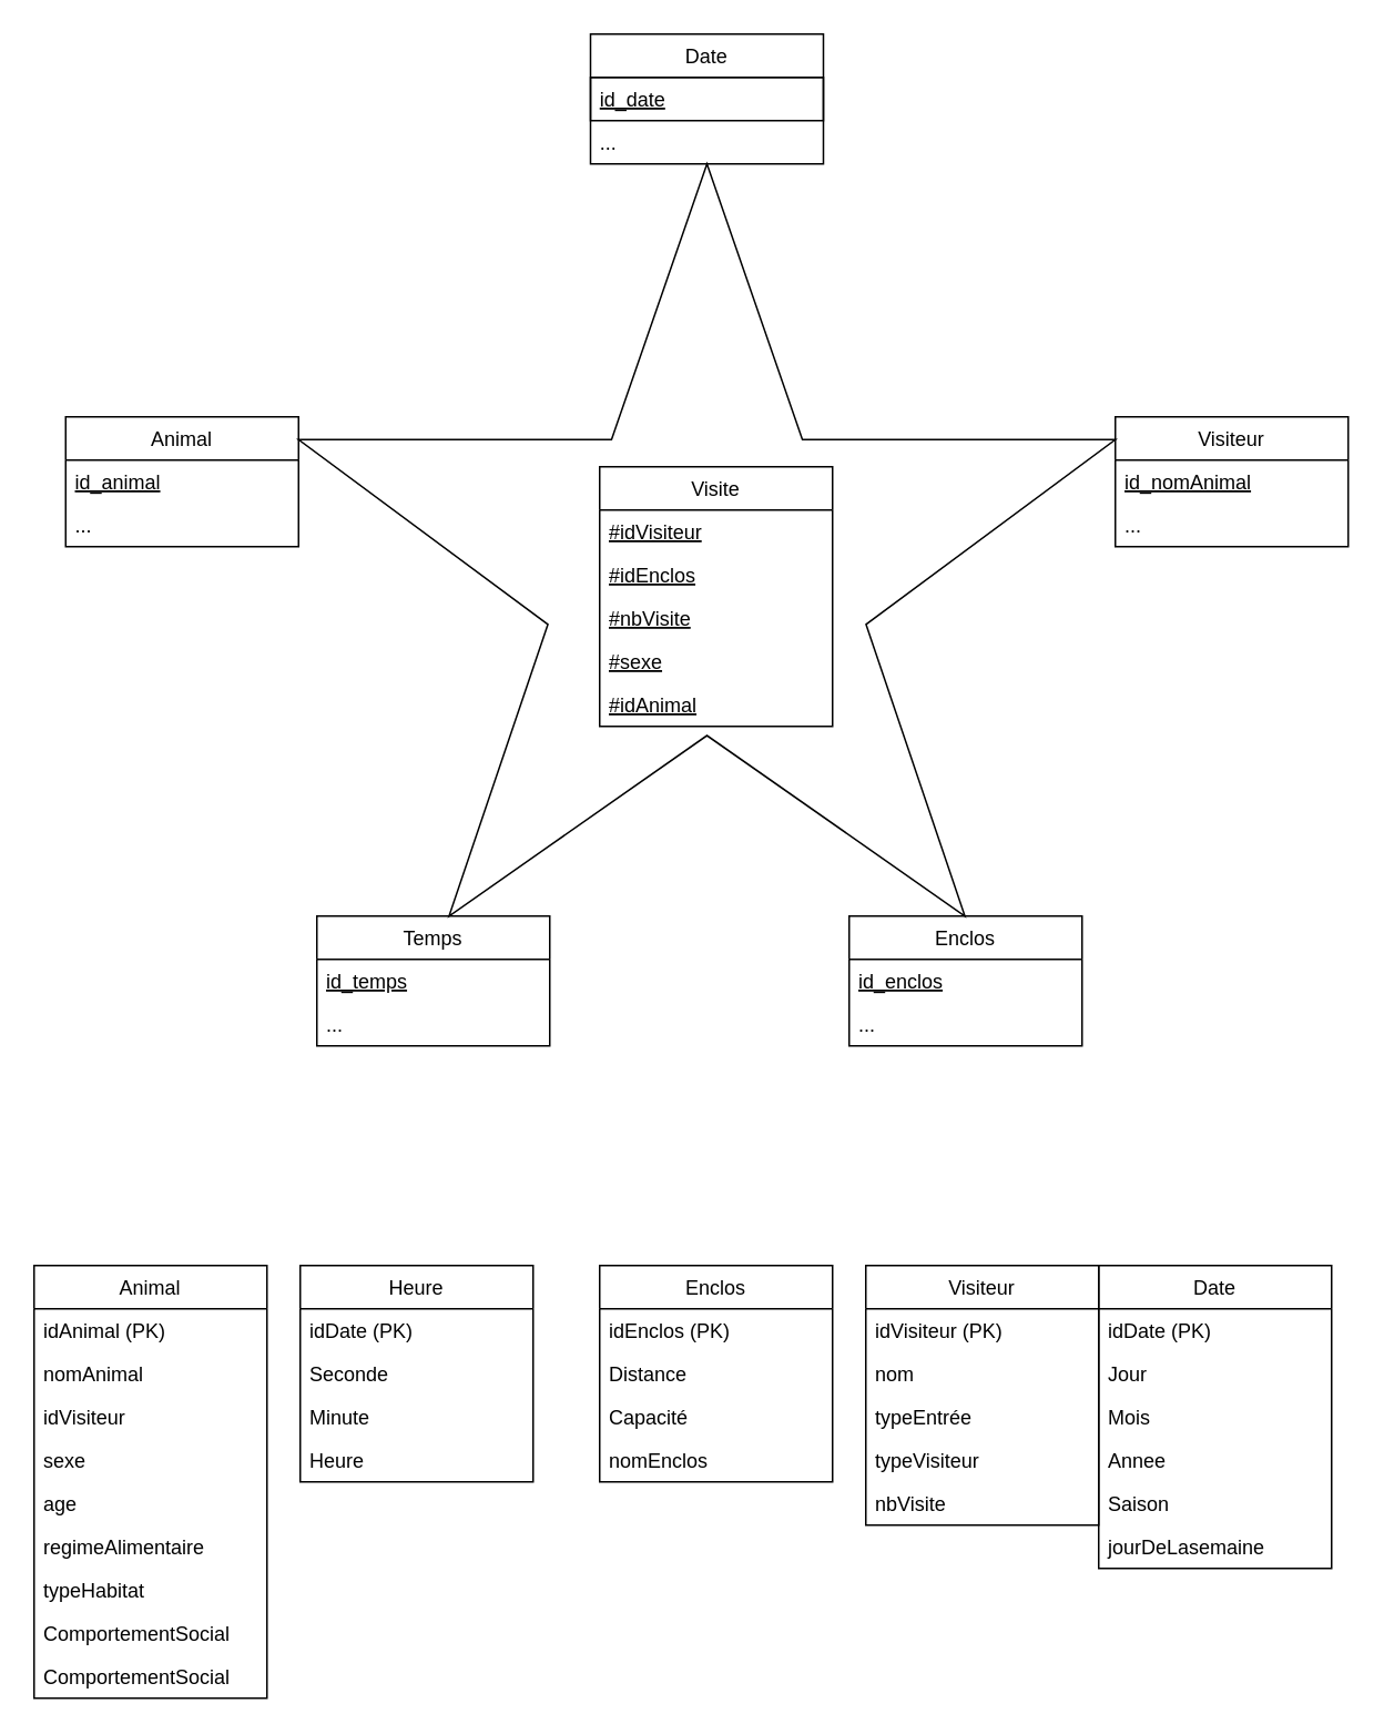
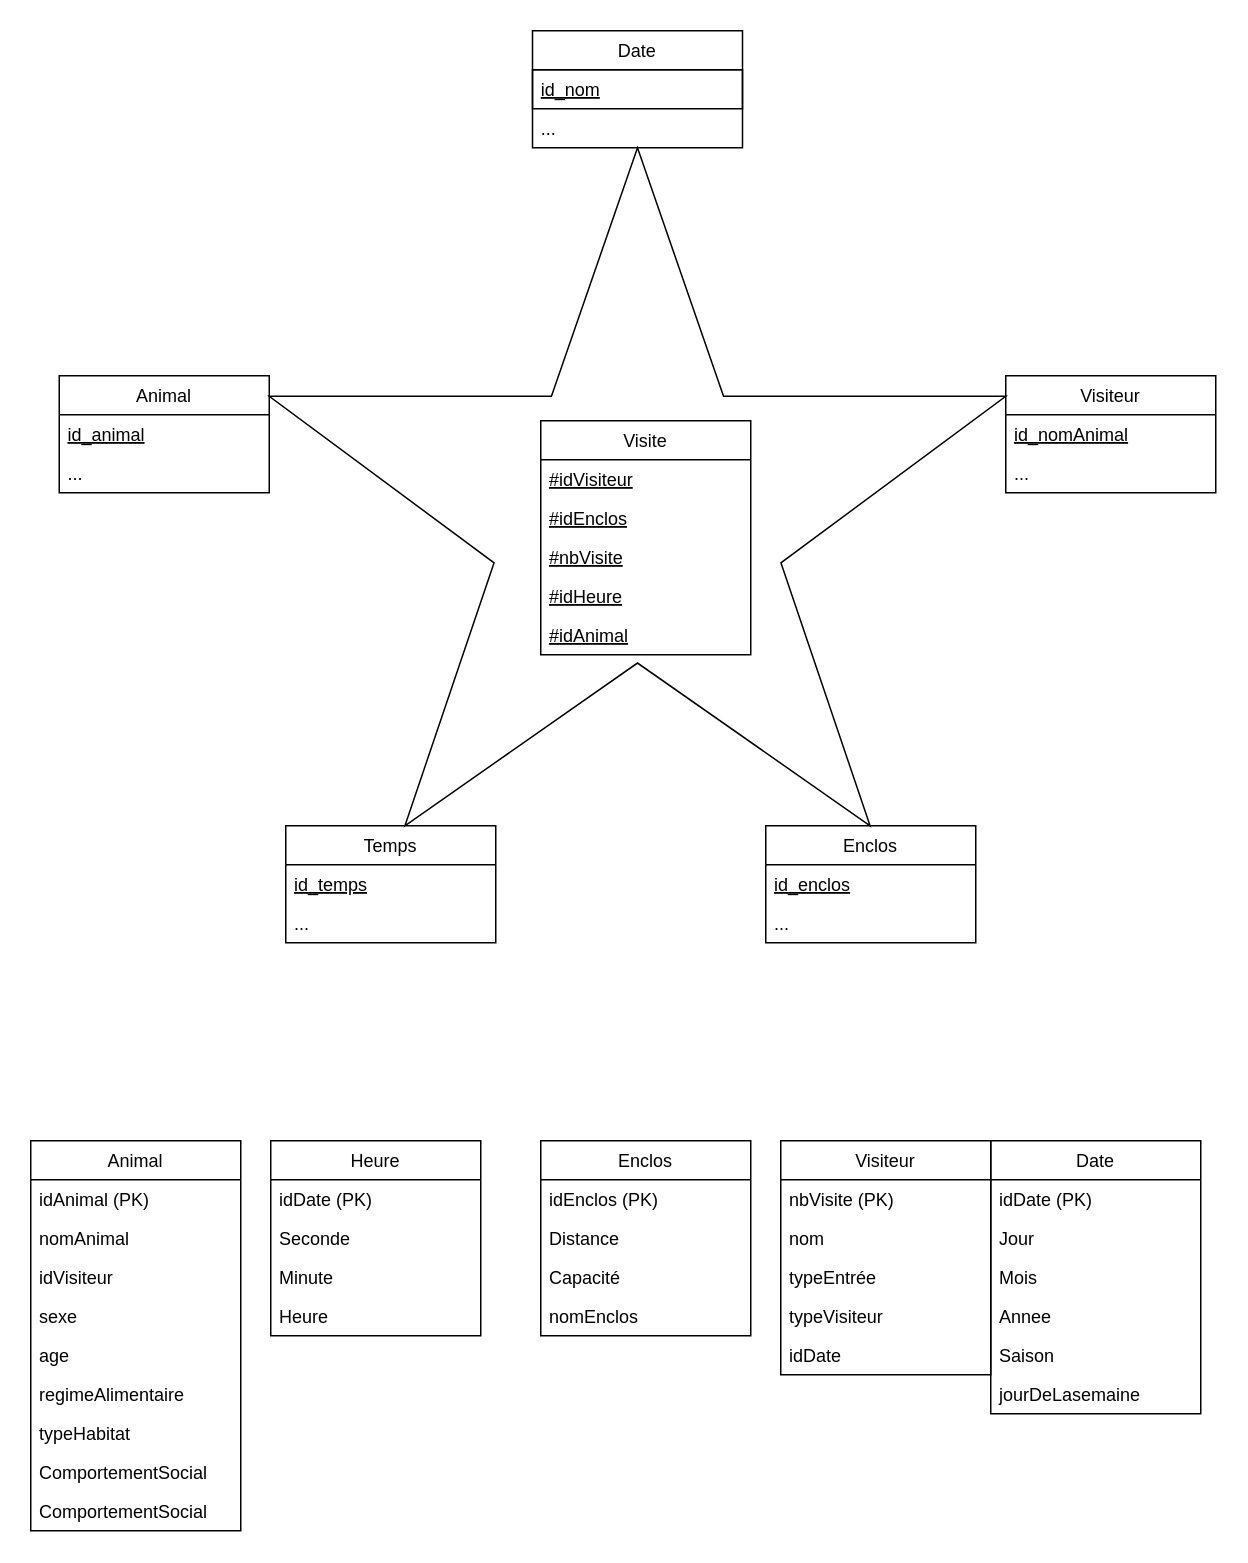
  <mxCell id="0" />
  <mxCell id="1" parent="0" />
  <mxCell id="2" value="" style="verticalLabelPosition=bottom;verticalAlign=top;html=1;shape=mxgraph.basic.star" vertex="1" parent="1"><mxGeometry x="179" y="98" width="491" height="452" as="geometry" /></mxCell>
  <mxCell id="3" value="Visite" style="swimlane;fontStyle=0;childLayout=stackLayout;horizontal=1;startSize=26;fillColor=none;horizontalStack=0;resizeParent=1;resizeParentMax=0;resizeLast=0;collapsible=1;marginBottom=0;" vertex="1" parent="1"><mxGeometry x="360" y="280" width="140" height="156" as="geometry" /></mxCell>
  <mxCell id="4" value="#idVisiteur" style="text;strokeColor=none;fillColor=none;align=left;verticalAlign=top;spacingLeft=4;spacingRight=4;overflow=hidden;rotatable=0;points=[[0,0.5],[1,0.5]];portConstraint=eastwest;fontStyle=4" vertex="1" parent="3"><mxGeometry y="26" width="140" height="26" as="geometry" /></mxCell>
  <mxCell id="5" value="#idEnclos" style="text;strokeColor=none;fillColor=none;align=left;verticalAlign=top;spacingLeft=4;spacingRight=4;overflow=hidden;rotatable=0;points=[[0,0.5],[1,0.5]];portConstraint=eastwest;fontStyle=4" vertex="1" parent="3"><mxGeometry y="52" width="140" height="26" as="geometry" /></mxCell>
  <mxCell id="6" value="#nbVisite" style="text;strokeColor=none;fillColor=none;align=left;verticalAlign=top;spacingLeft=4;spacingRight=4;overflow=hidden;rotatable=0;points=[[0,0.5],[1,0.5]];portConstraint=eastwest;fontStyle=4" vertex="1" parent="3"><mxGeometry y="78" width="140" height="26" as="geometry" /></mxCell>
- <mxCell id="7" value="#sexe" style="text;strokeColor=none;fillColor=none;align=left;verticalAlign=top;spacingLeft=4;spacingRight=4;overflow=hidden;rotatable=0;points=[[0,0.5],[1,0.5]];portConstraint=eastwest;fontStyle=4" vertex="1" parent="3"><mxGeometry y="104" width="140" height="26" as="geometry" /></mxCell>
+ <mxCell id="7" value="#idHeure" style="text;strokeColor=none;fillColor=none;align=left;verticalAlign=top;spacingLeft=4;spacingRight=4;overflow=hidden;rotatable=0;points=[[0,0.5],[1,0.5]];portConstraint=eastwest;fontStyle=4" vertex="1" parent="3"><mxGeometry y="104" width="140" height="26" as="geometry" /></mxCell>
  <mxCell id="8" value="#idAnimal" style="text;strokeColor=none;fillColor=none;align=left;verticalAlign=top;spacingLeft=4;spacingRight=4;overflow=hidden;rotatable=0;points=[[0,0.5],[1,0.5]];portConstraint=eastwest;fontStyle=4" vertex="1" parent="3"><mxGeometry y="130" width="140" height="26" as="geometry" /></mxCell>
  <mxCell id="9" value="Animal" style="swimlane;fontStyle=0;childLayout=stackLayout;horizontal=1;startSize=26;fillColor=none;horizontalStack=0;resizeParent=1;resizeParentMax=0;resizeLast=0;collapsible=1;marginBottom=0;" vertex="1" parent="1"><mxGeometry x="39" y="250" width="140" height="78" as="geometry"><mxRectangle x="74" y="230" width="80" height="30" as="alternateBounds" /></mxGeometry></mxCell>
  <mxCell id="10" value="id_animal " style="text;strokeColor=none;fillColor=none;align=left;verticalAlign=top;spacingLeft=4;spacingRight=4;overflow=hidden;rotatable=0;points=[[0,0.5],[1,0.5]];portConstraint=eastwest;fontStyle=4" vertex="1" parent="9"><mxGeometry y="26" width="140" height="26" as="geometry" /></mxCell>
  <mxCell id="11" value="..." style="text;strokeColor=none;fillColor=none;align=left;verticalAlign=top;spacingLeft=4;spacingRight=4;overflow=hidden;rotatable=0;points=[[0,0.5],[1,0.5]];portConstraint=eastwest;" vertex="1" parent="9"><mxGeometry y="52" width="140" height="26" as="geometry" /></mxCell>
  <mxCell id="12" value="Visiteur" style="swimlane;fontStyle=0;childLayout=stackLayout;horizontal=1;startSize=26;fillColor=none;horizontalStack=0;resizeParent=1;resizeParentMax=0;resizeLast=0;collapsible=1;marginBottom=0;" vertex="1" parent="1"><mxGeometry x="670" y="250" width="140" height="78" as="geometry" /></mxCell>
  <mxCell id="13" value="id_nomAnimal" style="text;strokeColor=none;fillColor=none;align=left;verticalAlign=top;spacingLeft=4;spacingRight=4;overflow=hidden;rotatable=0;points=[[0,0.5],[1,0.5]];portConstraint=eastwest;fontStyle=4" vertex="1" parent="12"><mxGeometry y="26" width="140" height="26" as="geometry" /></mxCell>
  <mxCell id="14" value="..." style="text;strokeColor=none;fillColor=none;align=left;verticalAlign=top;spacingLeft=4;spacingRight=4;overflow=hidden;rotatable=0;points=[[0,0.5],[1,0.5]];portConstraint=eastwest;" vertex="1" parent="12"><mxGeometry y="52" width="140" height="26" as="geometry" /></mxCell>
  <mxCell id="15" value="Enclos" style="swimlane;fontStyle=0;childLayout=stackLayout;horizontal=1;startSize=26;fillColor=none;horizontalStack=0;resizeParent=1;resizeParentMax=0;resizeLast=0;collapsible=1;marginBottom=0;" vertex="1" parent="1"><mxGeometry x="510" y="550" width="140" height="78" as="geometry" /></mxCell>
  <mxCell id="16" value="id_enclos" style="text;strokeColor=none;fillColor=none;align=left;verticalAlign=top;spacingLeft=4;spacingRight=4;overflow=hidden;rotatable=0;points=[[0,0.5],[1,0.5]];portConstraint=eastwest;fontStyle=4" vertex="1" parent="15"><mxGeometry y="26" width="140" height="26" as="geometry" /></mxCell>
  <mxCell id="17" value="..." style="text;strokeColor=none;fillColor=none;align=left;verticalAlign=top;spacingLeft=4;spacingRight=4;overflow=hidden;rotatable=0;points=[[0,0.5],[1,0.5]];portConstraint=eastwest;" vertex="1" parent="15"><mxGeometry y="52" width="140" height="26" as="geometry" /></mxCell>
  <mxCell id="18" value="Temps" style="swimlane;fontStyle=0;childLayout=stackLayout;horizontal=1;startSize=26;fillColor=none;horizontalStack=0;resizeParent=1;resizeParentMax=0;resizeLast=0;collapsible=1;marginBottom=0;" vertex="1" parent="1"><mxGeometry x="190" y="550" width="140" height="78" as="geometry" /></mxCell>
  <mxCell id="19" value="id_temps" style="text;strokeColor=none;fillColor=none;align=left;verticalAlign=top;spacingLeft=4;spacingRight=4;overflow=hidden;rotatable=0;points=[[0,0.5],[1,0.5]];portConstraint=eastwest;fontStyle=4" vertex="1" parent="18"><mxGeometry y="26" width="140" height="26" as="geometry" /></mxCell>
  <mxCell id="20" value="..." style="text;strokeColor=none;fillColor=none;align=left;verticalAlign=top;spacingLeft=4;spacingRight=4;overflow=hidden;rotatable=0;points=[[0,0.5],[1,0.5]];portConstraint=eastwest;" vertex="1" parent="18"><mxGeometry y="52" width="140" height="26" as="geometry" /></mxCell>
  <mxCell id="21" value="Date" style="swimlane;fontStyle=0;childLayout=stackLayout;horizontal=1;startSize=26;fillColor=none;horizontalStack=0;resizeParent=1;resizeParentMax=0;resizeLast=0;collapsible=1;marginBottom=0;" vertex="1" parent="1"><mxGeometry x="354.5" y="20" width="140" height="78" as="geometry"><mxRectangle x="550" y="20" width="70" height="30" as="alternateBounds" /></mxGeometry></mxCell>
- <mxCell id="22" value="id_date" style="text;strokeColor=#000000;fillColor=none;align=left;verticalAlign=top;spacingLeft=4;spacingRight=4;overflow=hidden;rotatable=0;points=[[0,0.5],[1,0.5]];portConstraint=eastwest;fontStyle=4" vertex="1" parent="21"><mxGeometry y="26" width="140" height="26" as="geometry" /></mxCell>
+ <mxCell id="22" value="id_nom" style="text;strokeColor=#000000;fillColor=none;align=left;verticalAlign=top;spacingLeft=4;spacingRight=4;overflow=hidden;rotatable=0;points=[[0,0.5],[1,0.5]];portConstraint=eastwest;fontStyle=4" vertex="1" parent="21"><mxGeometry y="26" width="140" height="26" as="geometry" /></mxCell>
  <mxCell id="23" value="..." style="text;strokeColor=none;fillColor=none;align=left;verticalAlign=top;spacingLeft=4;spacingRight=4;overflow=hidden;rotatable=0;points=[[0,0.5],[1,0.5]];portConstraint=eastwest;" vertex="1" parent="21"><mxGeometry y="52" width="140" height="26" as="geometry" /></mxCell>
  <mxCell id="24" value="Animal" style="swimlane;fontStyle=0;childLayout=stackLayout;horizontal=1;startSize=26;fillColor=none;horizontalStack=0;resizeParent=1;resizeParentMax=0;resizeLast=0;collapsible=1;marginBottom=0;" vertex="1" parent="1"><mxGeometry x="20" y="760" width="140" height="260" as="geometry"><mxRectangle x="74" y="230" width="80" height="30" as="alternateBounds" /></mxGeometry></mxCell>
  <mxCell id="25" value="idAnimal (PK)                    " style="text;strokeColor=none;fillColor=none;align=left;verticalAlign=top;spacingLeft=4;spacingRight=4;overflow=hidden;rotatable=0;points=[[0,0.5],[1,0.5]];portConstraint=eastwest;" vertex="1" parent="24"><mxGeometry y="26" width="140" height="26" as="geometry" /></mxCell>
  <mxCell id="26" value="nomAnimal        " style="text;strokeColor=none;fillColor=none;align=left;verticalAlign=top;spacingLeft=4;spacingRight=4;overflow=hidden;rotatable=0;points=[[0,0.5],[1,0.5]];portConstraint=eastwest;" vertex="1" parent="24"><mxGeometry y="52" width="140" height="26" as="geometry" /></mxCell>
  <mxCell id="27" value="idVisiteur        " style="text;strokeColor=none;fillColor=none;align=left;verticalAlign=top;spacingLeft=4;spacingRight=4;overflow=hidden;rotatable=0;points=[[0,0.5],[1,0.5]];portConstraint=eastwest;" vertex="1" parent="24"><mxGeometry y="78" width="140" height="26" as="geometry" /></mxCell>
  <mxCell id="28" value="sexe    " style="text;strokeColor=none;fillColor=none;align=left;verticalAlign=top;spacingLeft=4;spacingRight=4;overflow=hidden;rotatable=0;points=[[0,0.5],[1,0.5]];portConstraint=eastwest;" vertex="1" parent="24"><mxGeometry y="104" width="140" height="26" as="geometry" /></mxCell>
  <mxCell id="29" value="age    " style="text;strokeColor=none;fillColor=none;align=left;verticalAlign=top;spacingLeft=4;spacingRight=4;overflow=hidden;rotatable=0;points=[[0,0.5],[1,0.5]];portConstraint=eastwest;" vertex="1" parent="24"><mxGeometry y="130" width="140" height="26" as="geometry" /></mxCell>
  <mxCell id="30" value="regimeAlimentaire    " style="text;strokeColor=none;fillColor=none;align=left;verticalAlign=top;spacingLeft=4;spacingRight=4;overflow=hidden;rotatable=0;points=[[0,0.5],[1,0.5]];portConstraint=eastwest;" vertex="1" parent="24"><mxGeometry y="156" width="140" height="26" as="geometry" /></mxCell>
  <mxCell id="31" value="typeHabitat" style="text;strokeColor=none;fillColor=none;align=left;verticalAlign=top;spacingLeft=4;spacingRight=4;overflow=hidden;rotatable=0;points=[[0,0.5],[1,0.5]];portConstraint=eastwest;" vertex="1" parent="24"><mxGeometry y="182" width="140" height="26" as="geometry" /></mxCell>
  <mxCell id="32" value="ComportementSocial" style="text;strokeColor=none;fillColor=none;align=left;verticalAlign=top;spacingLeft=4;spacingRight=4;overflow=hidden;rotatable=0;points=[[0,0.5],[1,0.5]];portConstraint=eastwest;" vertex="1" parent="24"><mxGeometry y="208" width="140" height="26" as="geometry" /></mxCell>
  <mxCell id="33" value="ComportementSocial" style="text;strokeColor=none;fillColor=none;align=left;verticalAlign=top;spacingLeft=4;spacingRight=4;overflow=hidden;rotatable=0;points=[[0,0.5],[1,0.5]];portConstraint=eastwest;" vertex="1" parent="24"><mxGeometry y="234" width="140" height="26" as="geometry" /></mxCell>
  <mxCell id="34" value="Heure" style="swimlane;fontStyle=0;childLayout=stackLayout;horizontal=1;startSize=26;fillColor=none;horizontalStack=0;resizeParent=1;resizeParentMax=0;resizeLast=0;collapsible=1;marginBottom=0;" vertex="1" parent="1"><mxGeometry x="180" y="760" width="140" height="130" as="geometry" /></mxCell>
  <mxCell id="35" value="idDate (PK)" style="text;strokeColor=none;fillColor=none;align=left;verticalAlign=top;spacingLeft=4;spacingRight=4;overflow=hidden;rotatable=0;points=[[0,0.5],[1,0.5]];portConstraint=eastwest;" vertex="1" parent="34"><mxGeometry y="26" width="140" height="26" as="geometry" /></mxCell>
  <mxCell id="36" value="Seconde    " style="text;strokeColor=none;fillColor=none;align=left;verticalAlign=top;spacingLeft=4;spacingRight=4;overflow=hidden;rotatable=0;points=[[0,0.5],[1,0.5]];portConstraint=eastwest;" vertex="1" parent="34"><mxGeometry y="52" width="140" height="26" as="geometry" /></mxCell>
  <mxCell id="37" value="Minute" style="text;strokeColor=none;fillColor=none;align=left;verticalAlign=top;spacingLeft=4;spacingRight=4;overflow=hidden;rotatable=0;points=[[0,0.5],[1,0.5]];portConstraint=eastwest;" vertex="1" parent="34"><mxGeometry y="78" width="140" height="26" as="geometry" /></mxCell>
  <mxCell id="38" value="Heure" style="text;strokeColor=none;fillColor=none;align=left;verticalAlign=top;spacingLeft=4;spacingRight=4;overflow=hidden;rotatable=0;points=[[0,0.5],[1,0.5]];portConstraint=eastwest;" vertex="1" parent="34"><mxGeometry y="104" width="140" height="26" as="geometry" /></mxCell>
  <mxCell id="39" value="Enclos" style="swimlane;fontStyle=0;childLayout=stackLayout;horizontal=1;startSize=26;fillColor=none;horizontalStack=0;resizeParent=1;resizeParentMax=0;resizeLast=0;collapsible=1;marginBottom=0;" vertex="1" parent="1"><mxGeometry x="360" y="760" width="140" height="130" as="geometry" /></mxCell>
  <mxCell id="40" value="idEnclos (PK)" style="text;strokeColor=none;fillColor=none;align=left;verticalAlign=top;spacingLeft=4;spacingRight=4;overflow=hidden;rotatable=0;points=[[0,0.5],[1,0.5]];portConstraint=eastwest;" vertex="1" parent="39"><mxGeometry y="26" width="140" height="26" as="geometry" /></mxCell>
  <mxCell id="41" value="Distance" style="text;strokeColor=none;fillColor=none;align=left;verticalAlign=top;spacingLeft=4;spacingRight=4;overflow=hidden;rotatable=0;points=[[0,0.5],[1,0.5]];portConstraint=eastwest;" vertex="1" parent="39"><mxGeometry y="52" width="140" height="26" as="geometry" /></mxCell>
  <mxCell id="42" value="Capacité" style="text;strokeColor=none;fillColor=none;align=left;verticalAlign=top;spacingLeft=4;spacingRight=4;overflow=hidden;rotatable=0;points=[[0,0.5],[1,0.5]];portConstraint=eastwest;" vertex="1" parent="39"><mxGeometry y="78" width="140" height="26" as="geometry" /></mxCell>
  <mxCell id="43" value="nomEnclos" style="text;strokeColor=none;fillColor=none;align=left;verticalAlign=top;spacingLeft=4;spacingRight=4;overflow=hidden;rotatable=0;points=[[0,0.5],[1,0.5]];portConstraint=eastwest;" vertex="1" parent="39"><mxGeometry y="104" width="140" height="26" as="geometry" /></mxCell>
  <mxCell id="44" value="Visiteur" style="swimlane;fontStyle=0;childLayout=stackLayout;horizontal=1;startSize=26;fillColor=none;horizontalStack=0;resizeParent=1;resizeParentMax=0;resizeLast=0;collapsible=1;marginBottom=0;" vertex="1" parent="1"><mxGeometry x="520" y="760" width="140" height="156" as="geometry" /></mxCell>
- <mxCell id="45" value="idVisiteur (PK)" style="text;strokeColor=none;fillColor=none;align=left;verticalAlign=top;spacingLeft=4;spacingRight=4;overflow=hidden;rotatable=0;points=[[0,0.5],[1,0.5]];portConstraint=eastwest;" vertex="1" parent="44"><mxGeometry y="26" width="140" height="26" as="geometry" /></mxCell>
+ <mxCell id="45" value="nbVisite (PK)" style="text;strokeColor=none;fillColor=none;align=left;verticalAlign=top;spacingLeft=4;spacingRight=4;overflow=hidden;rotatable=0;points=[[0,0.5],[1,0.5]];portConstraint=eastwest;" vertex="1" parent="44"><mxGeometry y="26" width="140" height="26" as="geometry" /></mxCell>
  <mxCell id="46" value="nom" style="text;strokeColor=none;fillColor=none;align=left;verticalAlign=top;spacingLeft=4;spacingRight=4;overflow=hidden;rotatable=0;points=[[0,0.5],[1,0.5]];portConstraint=eastwest;" vertex="1" parent="44"><mxGeometry y="52" width="140" height="26" as="geometry" /></mxCell>
  <mxCell id="47" value="typeEntrée" style="text;strokeColor=none;fillColor=none;align=left;verticalAlign=top;spacingLeft=4;spacingRight=4;overflow=hidden;rotatable=0;points=[[0,0.5],[1,0.5]];portConstraint=eastwest;" vertex="1" parent="44"><mxGeometry y="78" width="140" height="26" as="geometry" /></mxCell>
  <mxCell id="48" value="typeVisiteur" style="text;strokeColor=none;fillColor=none;align=left;verticalAlign=top;spacingLeft=4;spacingRight=4;overflow=hidden;rotatable=0;points=[[0,0.5],[1,0.5]];portConstraint=eastwest;" vertex="1" parent="44"><mxGeometry y="104" width="140" height="26" as="geometry" /></mxCell>
- <mxCell id="49" value="nbVisite" style="text;strokeColor=none;fillColor=none;align=left;verticalAlign=top;spacingLeft=4;spacingRight=4;overflow=hidden;rotatable=0;points=[[0,0.5],[1,0.5]];portConstraint=eastwest;" vertex="1" parent="44"><mxGeometry y="130" width="140" height="26" as="geometry" /></mxCell>
+ <mxCell id="49" value="idDate" style="text;strokeColor=none;fillColor=none;align=left;verticalAlign=top;spacingLeft=4;spacingRight=4;overflow=hidden;rotatable=0;points=[[0,0.5],[1,0.5]];portConstraint=eastwest;" vertex="1" parent="44"><mxGeometry y="130" width="140" height="26" as="geometry" /></mxCell>
  <mxCell id="50" value="Date" style="swimlane;fontStyle=0;childLayout=stackLayout;horizontal=1;startSize=26;fillColor=none;horizontalStack=0;resizeParent=1;resizeParentMax=0;resizeLast=0;collapsible=1;marginBottom=0;" vertex="1" parent="1"><mxGeometry x="660" y="760" width="140" height="182" as="geometry"><mxRectangle x="550" y="20" width="70" height="30" as="alternateBounds" /></mxGeometry></mxCell>
  <mxCell id="51" value="idDate (PK)" style="text;strokeColor=none;fillColor=none;align=left;verticalAlign=top;spacingLeft=4;spacingRight=4;overflow=hidden;rotatable=0;points=[[0,0.5],[1,0.5]];portConstraint=eastwest;" vertex="1" parent="50"><mxGeometry y="26" width="140" height="26" as="geometry" /></mxCell>
  <mxCell id="52" value="Jour" style="text;strokeColor=none;fillColor=none;align=left;verticalAlign=top;spacingLeft=4;spacingRight=4;overflow=hidden;rotatable=0;points=[[0,0.5],[1,0.5]];portConstraint=eastwest;" vertex="1" parent="50"><mxGeometry y="52" width="140" height="26" as="geometry" /></mxCell>
  <mxCell id="53" value="Mois" style="text;strokeColor=none;fillColor=none;align=left;verticalAlign=top;spacingLeft=4;spacingRight=4;overflow=hidden;rotatable=0;points=[[0,0.5],[1,0.5]];portConstraint=eastwest;" vertex="1" parent="50"><mxGeometry y="78" width="140" height="26" as="geometry" /></mxCell>
  <mxCell id="54" value="Annee" style="text;strokeColor=none;fillColor=none;align=left;verticalAlign=top;spacingLeft=4;spacingRight=4;overflow=hidden;rotatable=0;points=[[0,0.5],[1,0.5]];portConstraint=eastwest;" vertex="1" parent="50"><mxGeometry y="104" width="140" height="26" as="geometry" /></mxCell>
  <mxCell id="55" value="Saison" style="text;strokeColor=none;fillColor=none;align=left;verticalAlign=top;spacingLeft=4;spacingRight=4;overflow=hidden;rotatable=0;points=[[0,0.5],[1,0.5]];portConstraint=eastwest;" vertex="1" parent="50"><mxGeometry y="130" width="140" height="26" as="geometry" /></mxCell>
  <mxCell id="56" value="jourDeLasemaine" style="text;strokeColor=none;fillColor=none;align=left;verticalAlign=top;spacingLeft=4;spacingRight=4;overflow=hidden;rotatable=0;points=[[0,0.5],[1,0.5]];portConstraint=eastwest;" vertex="1" parent="50"><mxGeometry y="156" width="140" height="26" as="geometry" /></mxCell>
